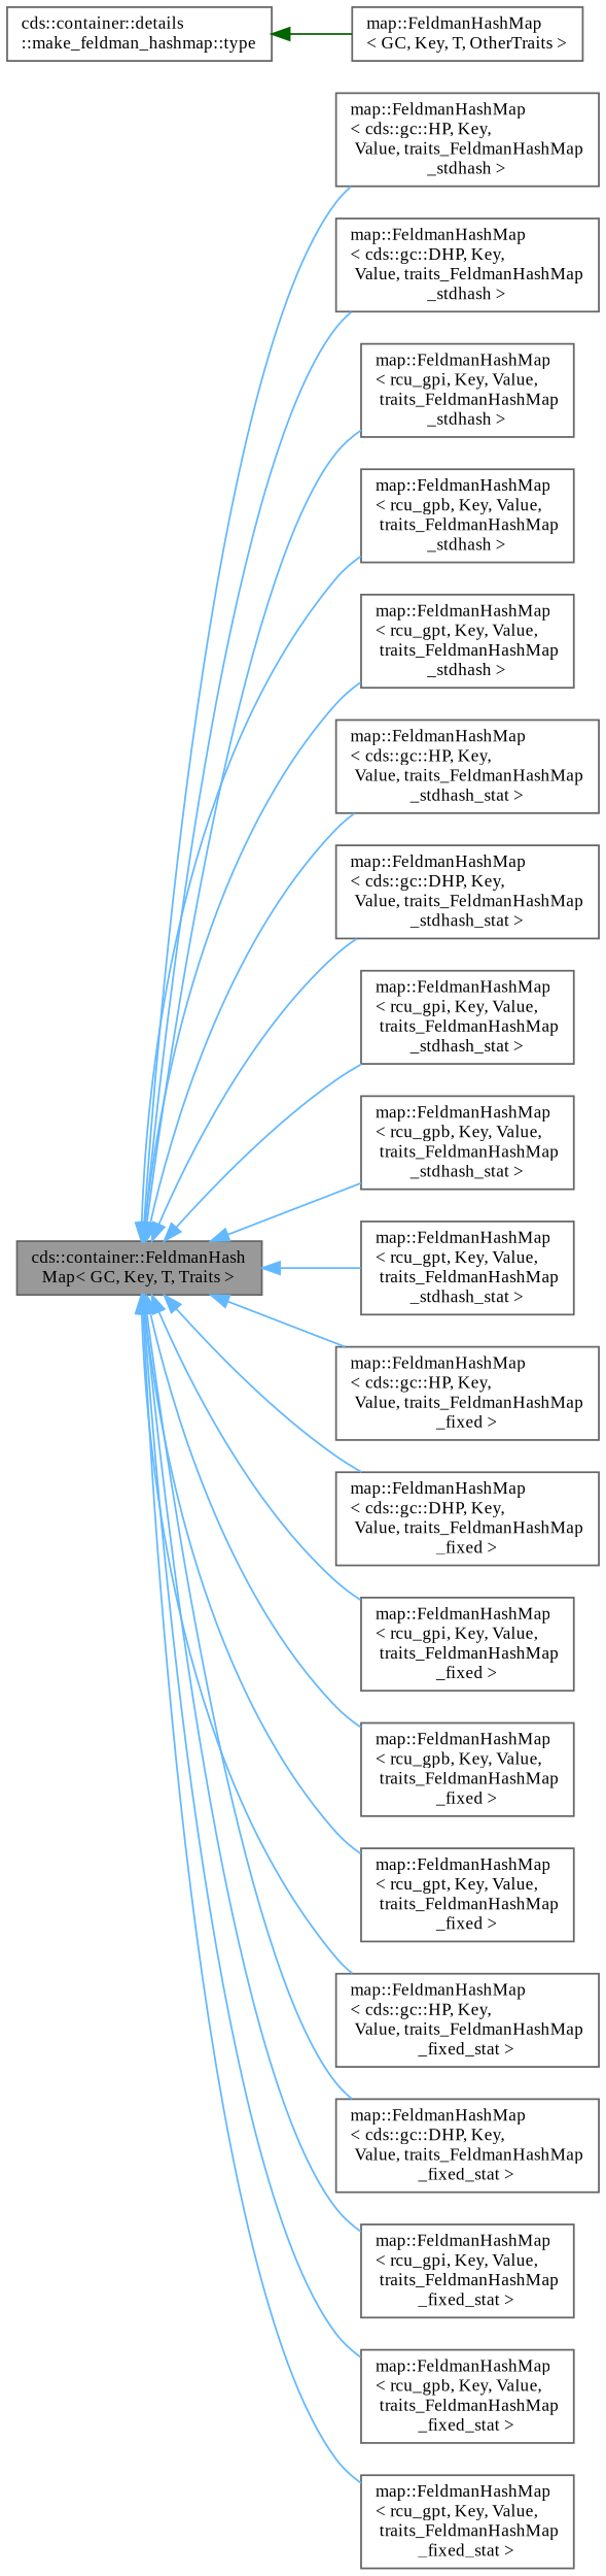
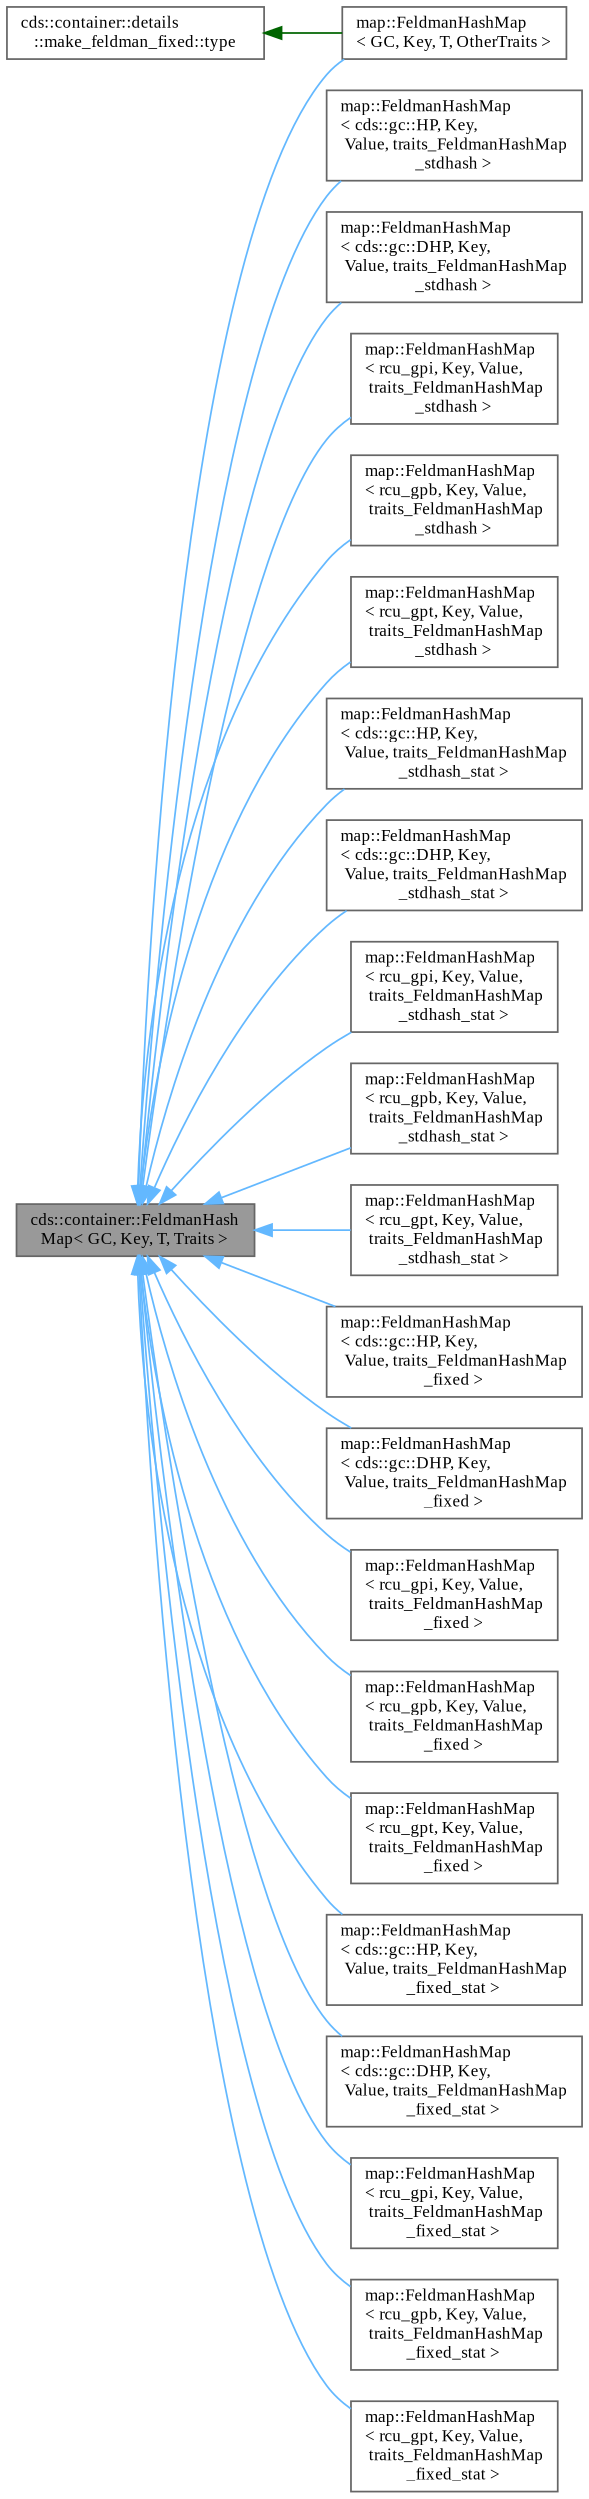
  digraph {
    fontname="Liberation Serif"
    rankdir=LR
    node [color=gray40 fillcolor=white fontname="Liberation Serif" fontsize=10 shape=box style=filled]
    edge [color=steelblue1 dir=back fontname="Liberation Serif" fontsize=10 labelfontname=Helvetica labelfontsize=10 style=solid]
    n1 [fillcolor=grey60 fontcolor=black height=0.2 label="cds::container::FeldmanHash\lMap\< GC, Key, T, Traits \>" width=0.4]
    n2 [height=0.2 label="map::FeldmanHashMap\l\< GC, Key, T, OtherTraits \>" width=0.4]
    n3 [height=0.2 label="map::FeldmanHashMap\l\< cds::gc::HP, Key,\l Value, traits_FeldmanHashMap\l_stdhash \>" width=0.4]
    n4 [height=0.2 label="map::FeldmanHashMap\l\< cds::gc::DHP, Key,\l Value, traits_FeldmanHashMap\l_stdhash \>" width=0.4]
    n5 [height=0.2 label="map::FeldmanHashMap\l\< rcu_gpi, Key, Value,\l traits_FeldmanHashMap\l_stdhash \>" width=0.4]
    n6 [height=0.2 label="map::FeldmanHashMap\l\< rcu_gpb, Key, Value,\l traits_FeldmanHashMap\l_stdhash \>" width=0.4]
    n7 [height=0.2 label="map::FeldmanHashMap\l\< rcu_gpt, Key, Value,\l traits_FeldmanHashMap\l_stdhash \>" width=0.4]
    n8 [height=0.2 label="map::FeldmanHashMap\l\< cds::gc::HP, Key,\l Value, traits_FeldmanHashMap\l_stdhash_stat \>" width=0.4]
    n9 [height=0.2 label="map::FeldmanHashMap\l\< cds::gc::DHP, Key,\l Value, traits_FeldmanHashMap\l_stdhash_stat \>" width=0.4]
    n10 [height=0.2 label="map::FeldmanHashMap\l\< rcu_gpi, Key, Value,\l traits_FeldmanHashMap\l_stdhash_stat \>" width=0.4]
    n11 [height=0.2 label="map::FeldmanHashMap\l\< rcu_gpb, Key, Value,\l traits_FeldmanHashMap\l_stdhash_stat \>" width=0.4]
    n12 [height=0.2 label="map::FeldmanHashMap\l\< rcu_gpt, Key, Value,\l traits_FeldmanHashMap\l_stdhash_stat \>" width=0.4]
    n13 [height=0.2 label="map::FeldmanHashMap\l\< cds::gc::HP, Key,\l Value, traits_FeldmanHashMap\l_fixed \>" width=0.4]
    n14 [height=0.2 label="map::FeldmanHashMap\l\< cds::gc::DHP, Key,\l Value, traits_FeldmanHashMap\l_fixed \>" width=0.4]
    n15 [height=0.2 label="map::FeldmanHashMap\l\< rcu_gpi, Key, Value,\l traits_FeldmanHashMap\l_fixed \>" width=0.4]
    n16 [height=0.2 label="map::FeldmanHashMap\l\< rcu_gpb, Key, Value,\l traits_FeldmanHashMap\l_fixed \>" width=0.4]
    n17 [height=0.2 label="map::FeldmanHashMap\l\< rcu_gpt, Key, Value,\l traits_FeldmanHashMap\l_fixed \>" width=0.4]
    n18 [height=0.2 label="map::FeldmanHashMap\l\< cds::gc::HP, Key,\l Value, traits_FeldmanHashMap\l_fixed_stat \>" width=0.4]
    n19 [height=0.2 label="map::FeldmanHashMap\l\< cds::gc::DHP, Key,\l Value, traits_FeldmanHashMap\l_fixed_stat \>" width=0.4]
    n20 [height=0.2 label="map::FeldmanHashMap\l\< rcu_gpi, Key, Value,\l traits_FeldmanHashMap\l_fixed_stat \>" width=0.4]
    n21 [height=0.2 label="map::FeldmanHashMap\l\< rcu_gpb, Key, Value,\l traits_FeldmanHashMap\l_fixed_stat \>" width=0.4]
    n22 [height=0.2 label="map::FeldmanHashMap\l\< rcu_gpt, Key, Value,\l traits_FeldmanHashMap\l_fixed_stat \>" width=0.4]
-   n23 [height=0.2 label="cds::container::details\l::make_feldman_hashmap::type" width=0.4]
+   n23 [height=0.2 label="cds::container::details\l::make_feldman_fixed::type" width=0.4]
+   n1 -> n2
    n1 -> n3
    n1 -> n4
    n1 -> n5
    n1 -> n6
    n1 -> n7
    n1 -> n8
    n1 -> n9
    n1 -> n10
    n1 -> n11
    n1 -> n12
    n1 -> n13
    n1 -> n14
    n1 -> n15
    n1 -> n16
    n1 -> n17
    n1 -> n18
    n1 -> n19
    n1 -> n20
    n1 -> n21
    n1 -> n22
    n23 -> n2 [color=darkgreen]
  }
